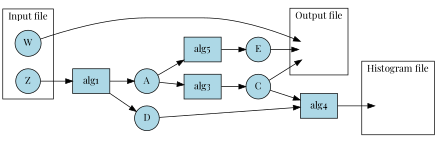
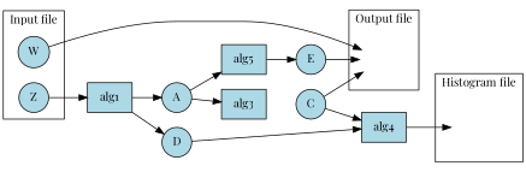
  digraph {
    compound=true
    fontname="Playfair Display"
    rankdir=LR
    node [fillcolor=lightblue fontname="Playfair Display" fontsize=14 shape=circle style=filled]
    edge [fontname="Playfair Display"]
    W
    Z
    invis [style=invisible]
    invis2 [style=invisible]
    alg1 [shape=box]
    A
    D
    n8 [label=alg5 shape=box]
    alg3 [shape=box]
    alg4 [shape=box]
    E
    C
    subgraph cluster_1 {
      label="Input file"
      W
      Z
    }
    subgraph cluster_2 {
      label="Output file"
      invis
    }
    subgraph cluster_3 {
      label="Histogram file"
      invis2
    }
    W -> invis
    Z -> alg1
    alg1 -> A
    alg1 -> D
    A -> n8
    A -> alg3
    D -> alg4
    n8 -> E
-   alg3 -> C
    alg4 -> invis2
    E -> invis
    C -> invis
    C -> alg4
  }
